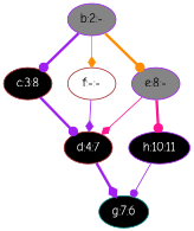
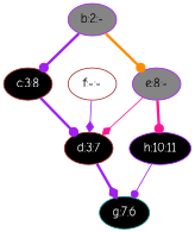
  digraph {
    fontname="Comic Neue"
    node [color=purple fillcolor=black fontname="Comic Neue" style=filled fontcolor=white]
    edge [arrowhead=dot color=purple fontname="Comic Neue" penwidth=3]
    n1 [fillcolor=gray52 label="b:2:-" fontcolor=""]
    n2 [color=brown label="c:3:8"]
    n3 [fillcolor=gray52 label="e:8:-" fontcolor=""]
    n4 [color=brown label="f:-:-" fillcolor="" style="" fontcolor=""]
-   n5 [color=brown label="d:4:7"]
+   n5 [color=brown label="d:3:7"]
    n6 [color=teal label="g:7:6"]
    n7 [label="h:10:11"]
    n1 -> n2
    n1 -> n3 [color=darkorange]
-   n1 -> n4 [arrowhead=diamond color=darkorange penwidth=1]
    n2 -> n5
    n3 -> n5 [arrowhead=diamond color=deeppink penwidth=1]
    n3 -> n7 [color=deeppink]
    n4 -> n5 [arrowhead=diamond penwidth=1]
    n5 -> n6 [arrowhead=diamond]
    n7 -> n6 [penwidth=1]
  }
